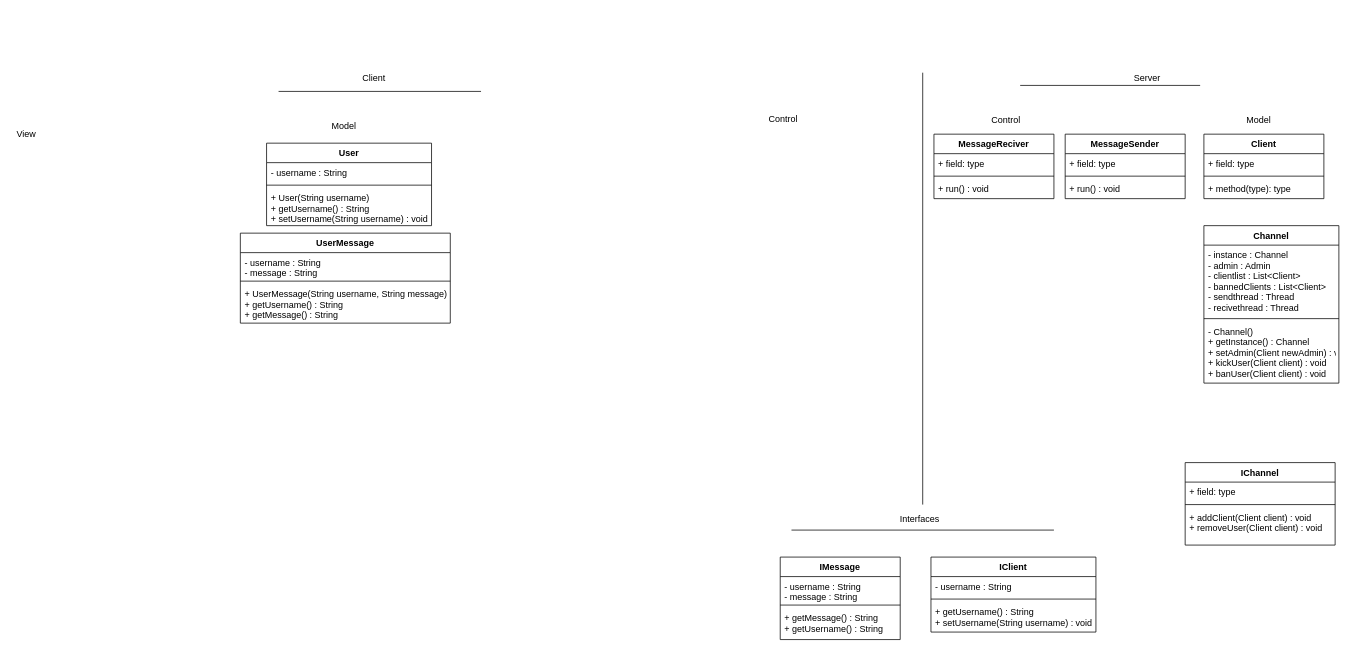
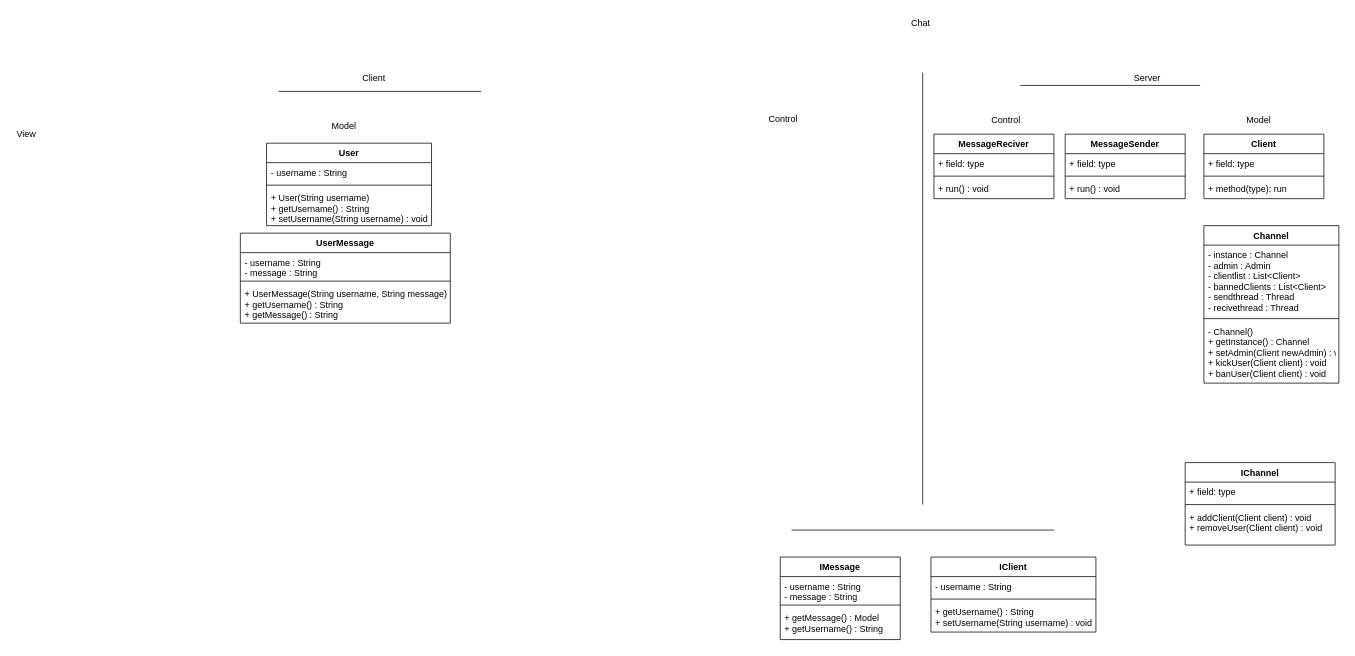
  <mxCell id="0" />
  <mxCell id="1" parent="0" />
+ <mxCell id="2" value="Chat&lt;br&gt;" style="text;html=1;resizable=0;points=[];autosize=1;align=left;verticalAlign=top;spacingTop=-4;" parent="1" vertex="1"><mxGeometry x="1213" y="20" width="40" height="20" as="geometry" /></mxCell>
  <mxCell id="3" value="" style="line;strokeWidth=1;fillColor=none;align=left;verticalAlign=middle;spacingTop=-1;spacingLeft=3;spacingRight=3;rotatable=0;labelPosition=right;points=[];portConstraint=eastwest;direction=south;" vertex="1" parent="1"><mxGeometry x="1226" y="96" width="8" height="576" as="geometry" /></mxCell>
  <mxCell id="4" value="Client&lt;br&gt;" style="text;html=1;resizable=0;points=[];autosize=1;align=left;verticalAlign=top;spacingTop=-4;" vertex="1" parent="1"><mxGeometry x="481" y="93" width="50" height="20" as="geometry" /></mxCell>
  <mxCell id="5" value="Server" style="text;html=1;resizable=0;points=[];autosize=1;align=left;verticalAlign=top;spacingTop=-4;" vertex="1" parent="1"><mxGeometry x="1510" y="93" width="50" height="20" as="geometry" /></mxCell>
  <mxCell id="6" value="Control&lt;br&gt;" style="text;html=1;resizable=0;points=[];autosize=1;align=left;verticalAlign=top;spacingTop=-4;" vertex="1" parent="1"><mxGeometry x="1023" y="148" width="50" height="20" as="geometry" /></mxCell>
  <mxCell id="7" value="Model" style="text;html=1;resizable=0;points=[];autosize=1;align=left;verticalAlign=top;spacingTop=-4;" vertex="1" parent="1"><mxGeometry x="440" y="158" width="50" height="20" as="geometry" /></mxCell>
  <mxCell id="8" value="Model" style="text;html=1;resizable=0;points=[];autosize=1;align=left;verticalAlign=top;spacingTop=-4;" vertex="1" parent="1"><mxGeometry x="1660" y="150" width="50" height="20" as="geometry" /></mxCell>
  <mxCell id="9" value="Control" style="text;html=1;resizable=0;points=[];autosize=1;align=left;verticalAlign=top;spacingTop=-4;" vertex="1" parent="1"><mxGeometry x="1320" y="150" width="50" height="20" as="geometry" /></mxCell>
  <mxCell id="10" value="IMessage" style="swimlane;fontStyle=1;align=center;verticalAlign=top;childLayout=stackLayout;horizontal=1;startSize=26;horizontalStack=0;resizeParent=1;resizeParentMax=0;resizeLast=0;collapsible=1;marginBottom=0;" vertex="1" parent="1"><mxGeometry x="1040" y="742" width="160" height="110" as="geometry" /></mxCell>
  <mxCell id="11" value="- username : String&#10;- message : String" style="text;strokeColor=none;fillColor=none;align=left;verticalAlign=top;spacingLeft=4;spacingRight=4;overflow=hidden;rotatable=0;points=[[0,0.5],[1,0.5]];portConstraint=eastwest;" vertex="1" parent="10"><mxGeometry y="26" width="160" height="34" as="geometry" /></mxCell>
  <mxCell id="12" value="" style="line;strokeWidth=1;fillColor=none;align=left;verticalAlign=middle;spacingTop=-1;spacingLeft=3;spacingRight=3;rotatable=0;labelPosition=right;points=[];portConstraint=eastwest;" vertex="1" parent="10"><mxGeometry y="60" width="160" height="8" as="geometry" /></mxCell>
- <mxCell id="13" value="+ getMessage() : String&#10;+ getUsername() : String" style="text;strokeColor=none;fillColor=none;align=left;verticalAlign=top;spacingLeft=4;spacingRight=4;overflow=hidden;rotatable=0;points=[[0,0.5],[1,0.5]];portConstraint=eastwest;" vertex="1" parent="10"><mxGeometry y="68" width="160" height="42" as="geometry" /></mxCell>
+ <mxCell id="13" value="+ getMessage() : Model&#10;+ getUsername() : String" style="text;strokeColor=none;fillColor=none;align=left;verticalAlign=top;spacingLeft=4;spacingRight=4;overflow=hidden;rotatable=0;points=[[0,0.5],[1,0.5]];portConstraint=eastwest;" vertex="1" parent="10"><mxGeometry y="68" width="160" height="42" as="geometry" /></mxCell>
  <mxCell id="14" value="IClient" style="swimlane;fontStyle=1;align=center;verticalAlign=top;childLayout=stackLayout;horizontal=1;startSize=26;horizontalStack=0;resizeParent=1;resizeParentMax=0;resizeLast=0;collapsible=1;marginBottom=0;" vertex="1" parent="1"><mxGeometry x="1241" y="742" width="220" height="100" as="geometry" /></mxCell>
  <mxCell id="15" value="- username : String" style="text;strokeColor=none;fillColor=none;align=left;verticalAlign=top;spacingLeft=4;spacingRight=4;overflow=hidden;rotatable=0;points=[[0,0.5],[1,0.5]];portConstraint=eastwest;" vertex="1" parent="14"><mxGeometry y="26" width="220" height="26" as="geometry" /></mxCell>
  <mxCell id="16" value="" style="line;strokeWidth=1;fillColor=none;align=left;verticalAlign=middle;spacingTop=-1;spacingLeft=3;spacingRight=3;rotatable=0;labelPosition=right;points=[];portConstraint=eastwest;" vertex="1" parent="14"><mxGeometry y="52" width="220" height="8" as="geometry" /></mxCell>
  <mxCell id="17" value="+ getUsername() : String&#10;+ setUsername(String username) : void" style="text;strokeColor=none;fillColor=none;align=left;verticalAlign=top;spacingLeft=4;spacingRight=4;overflow=hidden;rotatable=0;points=[[0,0.5],[1,0.5]];portConstraint=eastwest;" vertex="1" parent="14"><mxGeometry y="60" width="220" height="40" as="geometry" /></mxCell>
  <mxCell id="18" value="" style="line;strokeWidth=1;fillColor=none;align=left;verticalAlign=middle;spacingTop=-1;spacingLeft=3;spacingRight=3;rotatable=0;labelPosition=right;points=[];portConstraint=eastwest;" vertex="1" parent="1"><mxGeometry x="371" y="117" width="270" height="8" as="geometry" /></mxCell>
  <mxCell id="19" value="" style="line;strokeWidth=1;fillColor=none;align=left;verticalAlign=middle;spacingTop=-1;spacingLeft=3;spacingRight=3;rotatable=0;labelPosition=right;points=[];portConstraint=eastwest;" vertex="1" parent="1"><mxGeometry x="1360" y="109" width="240" height="8" as="geometry" /></mxCell>
  <mxCell id="20" value="View" style="text;html=1;resizable=0;points=[];autosize=1;align=left;verticalAlign=top;spacingTop=-4;" vertex="1" parent="1"><mxGeometry x="20" y="168" width="40" height="20" as="geometry" /></mxCell>
  <mxCell id="21" value="" style="line;strokeWidth=1;fillColor=none;align=left;verticalAlign=middle;spacingTop=-1;spacingLeft=3;spacingRight=3;rotatable=0;labelPosition=right;points=[];portConstraint=eastwest;" vertex="1" parent="1"><mxGeometry x="1055" y="702" width="350" height="8" as="geometry" /></mxCell>
- <mxCell id="22" value="Interfaces&lt;br&gt;" style="text;html=1;resizable=0;points=[];autosize=1;align=left;verticalAlign=top;spacingTop=-4;" vertex="1" parent="1"><mxGeometry x="1198" y="682" width="70" height="20" as="geometry" /></mxCell>
  <mxCell id="23" value="User" style="swimlane;fontStyle=1;align=center;verticalAlign=top;childLayout=stackLayout;horizontal=1;startSize=26;horizontalStack=0;resizeParent=1;resizeParentMax=0;resizeLast=0;collapsible=1;marginBottom=0;" vertex="1" parent="1"><mxGeometry x="355" y="190" width="220" height="110" as="geometry" /></mxCell>
  <mxCell id="24" value="- username : String" style="text;strokeColor=none;fillColor=none;align=left;verticalAlign=top;spacingLeft=4;spacingRight=4;overflow=hidden;rotatable=0;points=[[0,0.5],[1,0.5]];portConstraint=eastwest;" vertex="1" parent="23"><mxGeometry y="26" width="220" height="26" as="geometry" /></mxCell>
  <mxCell id="25" value="" style="line;strokeWidth=1;fillColor=none;align=left;verticalAlign=middle;spacingTop=-1;spacingLeft=3;spacingRight=3;rotatable=0;labelPosition=right;points=[];portConstraint=eastwest;" vertex="1" parent="23"><mxGeometry y="52" width="220" height="8" as="geometry" /></mxCell>
  <mxCell id="26" value="+ User(String username) &#10;+ getUsername() : String&#10;+ setUsername(String username) : void" style="text;strokeColor=none;fillColor=none;align=left;verticalAlign=top;spacingLeft=4;spacingRight=4;overflow=hidden;rotatable=0;points=[[0,0.5],[1,0.5]];portConstraint=eastwest;" vertex="1" parent="23"><mxGeometry y="60" width="220" height="50" as="geometry" /></mxCell>
  <mxCell id="27" value="UserMessage" style="swimlane;fontStyle=1;align=center;verticalAlign=top;childLayout=stackLayout;horizontal=1;startSize=26;horizontalStack=0;resizeParent=1;resizeParentMax=0;resizeLast=0;collapsible=1;marginBottom=0;" vertex="1" parent="1"><mxGeometry x="320" y="310" width="280" height="120" as="geometry" /></mxCell>
  <mxCell id="28" value="- username : String&#10;- message : String" style="text;strokeColor=none;fillColor=none;align=left;verticalAlign=top;spacingLeft=4;spacingRight=4;overflow=hidden;rotatable=0;points=[[0,0.5],[1,0.5]];portConstraint=eastwest;" vertex="1" parent="27"><mxGeometry y="26" width="280" height="34" as="geometry" /></mxCell>
  <mxCell id="29" value="" style="line;strokeWidth=1;fillColor=none;align=left;verticalAlign=middle;spacingTop=-1;spacingLeft=3;spacingRight=3;rotatable=0;labelPosition=right;points=[];portConstraint=eastwest;" vertex="1" parent="27"><mxGeometry y="60" width="280" height="8" as="geometry" /></mxCell>
  <mxCell id="30" value="+ UserMessage(String username, String message)&#10;+ getUsername() : String&#10;+ getMessage() : String" style="text;strokeColor=none;fillColor=none;align=left;verticalAlign=top;spacingLeft=4;spacingRight=4;overflow=hidden;rotatable=0;points=[[0,0.5],[1,0.5]];portConstraint=eastwest;" vertex="1" parent="27"><mxGeometry y="68" width="280" height="52" as="geometry" /></mxCell>
  <mxCell id="31" value="Client" style="swimlane;fontStyle=1;align=center;verticalAlign=top;childLayout=stackLayout;horizontal=1;startSize=26;horizontalStack=0;resizeParent=1;resizeParentMax=0;resizeLast=0;collapsible=1;marginBottom=0;" vertex="1" parent="1"><mxGeometry x="1605" y="178" width="160" height="86" as="geometry" /></mxCell>
  <mxCell id="32" value="+ field: type" style="text;strokeColor=none;fillColor=none;align=left;verticalAlign=top;spacingLeft=4;spacingRight=4;overflow=hidden;rotatable=0;points=[[0,0.5],[1,0.5]];portConstraint=eastwest;" vertex="1" parent="31"><mxGeometry y="26" width="160" height="26" as="geometry" /></mxCell>
  <mxCell id="33" value="" style="line;strokeWidth=1;fillColor=none;align=left;verticalAlign=middle;spacingTop=-1;spacingLeft=3;spacingRight=3;rotatable=0;labelPosition=right;points=[];portConstraint=eastwest;" vertex="1" parent="31"><mxGeometry y="52" width="160" height="8" as="geometry" /></mxCell>
- <mxCell id="34" value="+ method(type): type" style="text;strokeColor=none;fillColor=none;align=left;verticalAlign=top;spacingLeft=4;spacingRight=4;overflow=hidden;rotatable=0;points=[[0,0.5],[1,0.5]];portConstraint=eastwest;" vertex="1" parent="31"><mxGeometry y="60" width="160" height="26" as="geometry" /></mxCell>
+ <mxCell id="34" value="+ method(type): run" style="text;strokeColor=none;fillColor=none;align=left;verticalAlign=top;spacingLeft=4;spacingRight=4;overflow=hidden;rotatable=0;points=[[0,0.5],[1,0.5]];portConstraint=eastwest;" vertex="1" parent="31"><mxGeometry y="60" width="160" height="26" as="geometry" /></mxCell>
  <mxCell id="35" value="IChannel" style="swimlane;fontStyle=1;align=center;verticalAlign=top;childLayout=stackLayout;horizontal=1;startSize=26;horizontalStack=0;resizeParent=1;resizeParentMax=0;resizeLast=0;collapsible=1;marginBottom=0;" vertex="1" parent="1"><mxGeometry x="1580" y="616" width="200" height="110" as="geometry" /></mxCell>
  <mxCell id="36" value="+ field: type" style="text;strokeColor=none;fillColor=none;align=left;verticalAlign=top;spacingLeft=4;spacingRight=4;overflow=hidden;rotatable=0;points=[[0,0.5],[1,0.5]];portConstraint=eastwest;" vertex="1" parent="35"><mxGeometry y="26" width="200" height="26" as="geometry" /></mxCell>
  <mxCell id="37" value="" style="line;strokeWidth=1;fillColor=none;align=left;verticalAlign=middle;spacingTop=-1;spacingLeft=3;spacingRight=3;rotatable=0;labelPosition=right;points=[];portConstraint=eastwest;" vertex="1" parent="35"><mxGeometry y="52" width="200" height="8" as="geometry" /></mxCell>
  <mxCell id="38" value="+ addClient(Client client) : void&#10;+ removeUser(Client client) : void&#10;" style="text;strokeColor=none;fillColor=none;align=left;verticalAlign=top;spacingLeft=4;spacingRight=4;overflow=hidden;rotatable=0;points=[[0,0.5],[1,0.5]];portConstraint=eastwest;" vertex="1" parent="35"><mxGeometry y="60" width="200" height="50" as="geometry" /></mxCell>
  <mxCell id="39" value="MessageReciver" style="swimlane;fontStyle=1;align=center;verticalAlign=top;childLayout=stackLayout;horizontal=1;startSize=26;horizontalStack=0;resizeParent=1;resizeParentMax=0;resizeLast=0;collapsible=1;marginBottom=0;" vertex="1" parent="1"><mxGeometry x="1245" y="178" width="160" height="86" as="geometry" /></mxCell>
  <mxCell id="40" value="+ field: type" style="text;strokeColor=none;fillColor=none;align=left;verticalAlign=top;spacingLeft=4;spacingRight=4;overflow=hidden;rotatable=0;points=[[0,0.5],[1,0.5]];portConstraint=eastwest;" vertex="1" parent="39"><mxGeometry y="26" width="160" height="26" as="geometry" /></mxCell>
  <mxCell id="41" value="" style="line;strokeWidth=1;fillColor=none;align=left;verticalAlign=middle;spacingTop=-1;spacingLeft=3;spacingRight=3;rotatable=0;labelPosition=right;points=[];portConstraint=eastwest;" vertex="1" parent="39"><mxGeometry y="52" width="160" height="8" as="geometry" /></mxCell>
  <mxCell id="42" value="+ run() : void" style="text;strokeColor=none;fillColor=none;align=left;verticalAlign=top;spacingLeft=4;spacingRight=4;overflow=hidden;rotatable=0;points=[[0,0.5],[1,0.5]];portConstraint=eastwest;" vertex="1" parent="39"><mxGeometry y="60" width="160" height="26" as="geometry" /></mxCell>
  <mxCell id="43" value="MessageSender" style="swimlane;fontStyle=1;align=center;verticalAlign=top;childLayout=stackLayout;horizontal=1;startSize=26;horizontalStack=0;resizeParent=1;resizeParentMax=0;resizeLast=0;collapsible=1;marginBottom=0;" vertex="1" parent="1"><mxGeometry x="1420" y="178" width="160" height="86" as="geometry" /></mxCell>
  <mxCell id="44" value="+ field: type" style="text;strokeColor=none;fillColor=none;align=left;verticalAlign=top;spacingLeft=4;spacingRight=4;overflow=hidden;rotatable=0;points=[[0,0.5],[1,0.5]];portConstraint=eastwest;" vertex="1" parent="43"><mxGeometry y="26" width="160" height="26" as="geometry" /></mxCell>
  <mxCell id="45" value="" style="line;strokeWidth=1;fillColor=none;align=left;verticalAlign=middle;spacingTop=-1;spacingLeft=3;spacingRight=3;rotatable=0;labelPosition=right;points=[];portConstraint=eastwest;" vertex="1" parent="43"><mxGeometry y="52" width="160" height="8" as="geometry" /></mxCell>
  <mxCell id="46" value="+ run() : void" style="text;strokeColor=none;fillColor=none;align=left;verticalAlign=top;spacingLeft=4;spacingRight=4;overflow=hidden;rotatable=0;points=[[0,0.5],[1,0.5]];portConstraint=eastwest;" vertex="1" parent="43"><mxGeometry y="60" width="160" height="26" as="geometry" /></mxCell>
  <mxCell id="47" value="Channel" style="swimlane;fontStyle=1;align=center;verticalAlign=top;childLayout=stackLayout;horizontal=1;startSize=26;horizontalStack=0;resizeParent=1;resizeParentMax=0;resizeLast=0;collapsible=1;marginBottom=0;" vertex="1" parent="1"><mxGeometry x="1605" y="300" width="180" height="210" as="geometry" /></mxCell>
  <mxCell id="48" value="- instance : Channel&#10;- admin : Admin&#10;- clientlist : List&lt;Client&gt; &#10;- bannedClients : List&lt;Client&gt;&#10;- sendthread : Thread&#10;- recivethread : Thread" style="text;strokeColor=none;fillColor=none;align=left;verticalAlign=top;spacingLeft=4;spacingRight=4;overflow=hidden;rotatable=0;points=[[0,0.5],[1,0.5]];portConstraint=eastwest;" vertex="1" parent="47"><mxGeometry y="26" width="180" height="94" as="geometry" /></mxCell>
  <mxCell id="49" value="" style="line;strokeWidth=1;fillColor=none;align=left;verticalAlign=middle;spacingTop=-1;spacingLeft=3;spacingRight=3;rotatable=0;labelPosition=right;points=[];portConstraint=eastwest;" vertex="1" parent="47"><mxGeometry y="120" width="180" height="8" as="geometry" /></mxCell>
  <mxCell id="50" value="- Channel() &#10;+ getInstance() : Channel&#10;+ setAdmin(Client newAdmin) : void&#10;+ kickUser(Client client) : void&#10;+ banUser(Client client) : void&#10;" style="text;strokeColor=none;fillColor=none;align=left;verticalAlign=top;spacingLeft=4;spacingRight=4;overflow=hidden;rotatable=0;points=[[0,0.5],[1,0.5]];portConstraint=eastwest;" vertex="1" parent="47"><mxGeometry y="128" width="180" height="82" as="geometry" /></mxCell>
